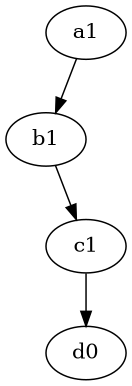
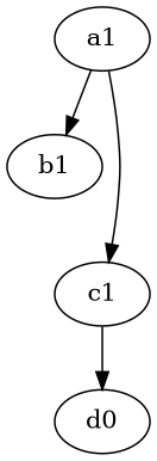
  digraph {
    node [type=tmsg]
    edge [type=xy]
    a1
    b1
    c1
    n4 [label=d0]
    a1 -> b1
-   b1 -> c1
+   a1 -> c1
    c1 -> n4
  }
